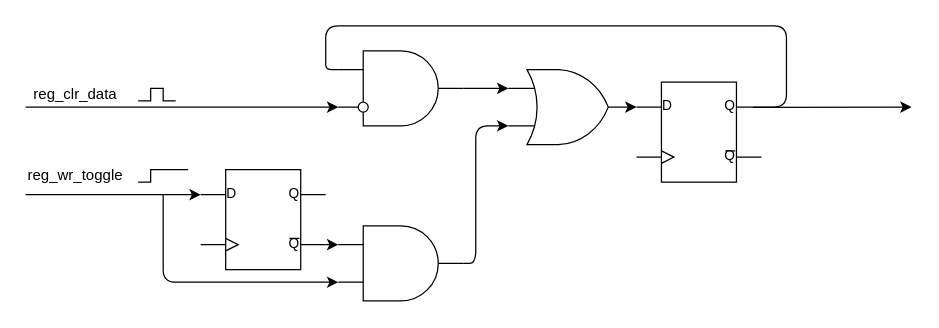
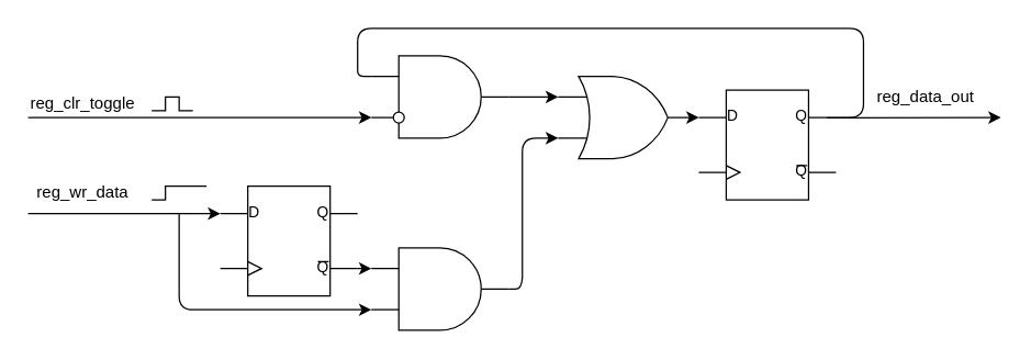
  <mxCell id="0" />
  <mxCell id="1" parent="0" />
  <mxCell id="2" value="" style="verticalLabelPosition=bottom;shadow=0;dashed=0;align=center;fillColor=#ffffff;html=1;verticalAlign=top;strokeWidth=1;shape=mxgraph.electrical.logic_gates.d_type_flip-flop;" vertex="1" parent="1"><mxGeometry x="508.5" y="65" width="100" height="80" as="geometry" /></mxCell>
  <mxCell id="3" value="" style="verticalLabelPosition=bottom;shadow=0;dashed=0;align=center;fillColor=#ffffff;html=1;verticalAlign=top;strokeWidth=1;shape=mxgraph.electrical.logic_gates.logic_gate;operation=or;" vertex="1" parent="1"><mxGeometry x="406" y="55" width="100" height="60" as="geometry" /></mxCell>
  <mxCell id="4" value="" style="endArrow=classic;html=1;entryX=0;entryY=0.25;entryDx=0;entryDy=0;entryPerimeter=0;exitX=1;exitY=0.5;exitDx=0;exitDy=0;exitPerimeter=0;" edge="1" parent="1" source="3" target="2"><mxGeometry width="50" height="50" relative="1" as="geometry"><mxPoint x="338.5" y="210" as="sourcePoint" /><mxPoint x="388.5" y="160" as="targetPoint" /></mxGeometry></mxCell>
  <mxCell id="5" style="edgeStyle=orthogonalEdgeStyle;rounded=0;orthogonalLoop=1;jettySize=auto;html=1;entryX=0;entryY=0.25;entryDx=0;entryDy=0;entryPerimeter=0;" edge="1" parent="1" source="21" target="3"><mxGeometry relative="1" as="geometry" /></mxCell>
  <mxCell id="6" value="" style="endArrow=none;html=1;entryX=0;entryY=0.25;entryDx=0;entryDy=0;entryPerimeter=0;exitX=1;exitY=0.25;exitDx=0;exitDy=0;exitPerimeter=0;" edge="1" parent="1" source="2" target="21"><mxGeometry width="50" height="50" relative="1" as="geometry"><mxPoint x="628.5" y="80" as="sourcePoint" /><mxPoint x="278.5" y="160" as="targetPoint" /><Array as="points"><mxPoint x="628.5" y="85" /><mxPoint x="628.5" y="20" /><mxPoint x="260" y="20" /><mxPoint x="260" y="40" /><mxPoint x="260" y="55" /></Array></mxGeometry></mxCell>
  <mxCell id="7" value="" style="endArrow=classic;html=1;entryX=0;entryY=0.75;entryDx=0;entryDy=0;entryPerimeter=0;" edge="1" parent="1" target="21"><mxGeometry width="50" height="50" relative="1" as="geometry"><mxPoint x="20" y="85" as="sourcePoint" /><mxPoint x="198.5" y="90" as="targetPoint" /></mxGeometry></mxCell>
- <mxCell id="8" value="reg_wr_toggle" style="text;html=1;strokeColor=none;fillColor=none;align=center;verticalAlign=middle;whiteSpace=wrap;rounded=0;" vertex="1" parent="1"><mxGeometry x="20" y="130" width="80" height="20" as="geometry" /></mxCell>
- <mxCell id="9" value="reg_clr_data" style="text;html=1;strokeColor=none;fillColor=none;align=center;verticalAlign=middle;whiteSpace=wrap;rounded=0;" vertex="1" parent="1"><mxGeometry x="20" y="65" width="80" height="20" as="geometry" /></mxCell>
+ <mxCell id="8" value="reg_wr_data" style="text;html=1;strokeColor=none;fillColor=none;align=center;verticalAlign=middle;whiteSpace=wrap;rounded=0;" vertex="1" parent="1"><mxGeometry x="20" y="130" width="80" height="20" as="geometry" /></mxCell>
+ <mxCell id="9" value="reg_clr_toggle" style="text;html=1;strokeColor=none;fillColor=none;align=center;verticalAlign=middle;whiteSpace=wrap;rounded=0;" vertex="1" parent="1"><mxGeometry x="20" y="65" width="80" height="20" as="geometry" /></mxCell>
  <mxCell id="10" value="" style="endArrow=none;html=1;rounded=0;" edge="1" parent="1"><mxGeometry width="50" height="50" relative="1" as="geometry"><mxPoint x="110" y="145" as="sourcePoint" /><mxPoint x="150" y="135" as="targetPoint" /><Array as="points"><mxPoint x="120" y="145" /><mxPoint x="120" y="135" /><mxPoint x="130" y="135" /><mxPoint x="140" y="135" /></Array></mxGeometry></mxCell>
  <mxCell id="11" value="" style="endArrow=none;html=1;rounded=0;" edge="1" parent="1"><mxGeometry width="50" height="50" relative="1" as="geometry"><mxPoint x="110" y="80" as="sourcePoint" /><mxPoint x="140" y="80" as="targetPoint" /><Array as="points"><mxPoint x="120" y="80" /><mxPoint x="120" y="70" /><mxPoint x="130" y="70" /><mxPoint x="130" y="80" /></Array></mxGeometry></mxCell>
  <mxCell id="12" value="" style="endArrow=classic;html=1;exitX=0.933;exitY=0.252;exitDx=0;exitDy=0;exitPerimeter=0;" edge="1" parent="1" source="2"><mxGeometry width="50" height="50" relative="1" as="geometry"><mxPoint x="668.5" y="110" as="sourcePoint" /><mxPoint x="728.5" y="85" as="targetPoint" /></mxGeometry></mxCell>
+ <mxCell id="13" value="reg_data_out" style="text;html=1;strokeColor=none;fillColor=none;align=center;verticalAlign=middle;whiteSpace=wrap;rounded=0;" vertex="1" parent="1"><mxGeometry x="638.5" y="60" width="70" height="20" as="geometry" /></mxCell>
  <mxCell id="14" style="edgeStyle=orthogonalEdgeStyle;rounded=0;comic=0;orthogonalLoop=1;jettySize=auto;html=1;exitX=1;exitY=0.75;exitDx=0;exitDy=0;exitPerimeter=0;entryX=0;entryY=0.25;entryDx=0;entryDy=0;entryPerimeter=0;targetPerimeterSpacing=100;" edge="1" parent="1" source="15" target="16"><mxGeometry relative="1" as="geometry" /></mxCell>
  <mxCell id="15" value="" style="verticalLabelPosition=bottom;shadow=0;dashed=0;align=center;fillColor=#ffffff;html=1;verticalAlign=top;strokeWidth=1;shape=mxgraph.electrical.logic_gates.d_type_flip-flop;" vertex="1" parent="1"><mxGeometry x="160" y="135" width="100" height="80" as="geometry" /></mxCell>
  <mxCell id="16" value="" style="verticalLabelPosition=bottom;shadow=0;dashed=0;align=center;fillColor=#ffffff;html=1;verticalAlign=top;strokeWidth=1;shape=mxgraph.electrical.logic_gates.logic_gate;operation=and;" vertex="1" parent="1"><mxGeometry x="270" y="180" width="100" height="60" as="geometry" /></mxCell>
  <mxCell id="17" value="" style="endArrow=classic;html=1;entryX=0;entryY=0.25;entryDx=0;entryDy=0;entryPerimeter=0;" edge="1" parent="1" target="15"><mxGeometry width="50" height="50" relative="1" as="geometry"><mxPoint x="20" y="155" as="sourcePoint" /><mxPoint x="80" y="140" as="targetPoint" /></mxGeometry></mxCell>
  <mxCell id="18" value="" style="endArrow=classic;html=1;entryX=0;entryY=0.75;entryDx=0;entryDy=0;entryPerimeter=0;" edge="1" parent="1" target="16"><mxGeometry width="50" height="50" relative="1" as="geometry"><mxPoint x="130" y="155" as="sourcePoint" /><mxPoint x="170" y="230" as="targetPoint" /><Array as="points"><mxPoint x="130" y="225" /></Array></mxGeometry></mxCell>
  <mxCell id="19" value="" style="endArrow=classic;html=1;entryX=0;entryY=0.75;entryDx=0;entryDy=0;entryPerimeter=0;exitX=1;exitY=0.5;exitDx=0;exitDy=0;exitPerimeter=0;" edge="1" parent="1" source="16" target="3"><mxGeometry width="50" height="50" relative="1" as="geometry"><mxPoint x="330" y="170" as="sourcePoint" /><mxPoint x="380" y="120" as="targetPoint" /><Array as="points"><mxPoint x="380" y="210" /><mxPoint x="380" y="150" /><mxPoint x="380" y="100" /></Array></mxGeometry></mxCell>
  <mxCell id="20" value="" style="group" vertex="1" connectable="0" parent="1"><mxGeometry x="270" y="40" width="100" height="60" as="geometry" /></mxCell>
  <mxCell id="21" value="" style="verticalLabelPosition=bottom;shadow=0;dashed=0;align=center;fillColor=#ffffff;html=1;verticalAlign=top;strokeWidth=1;shape=mxgraph.electrical.logic_gates.logic_gate;operation=and;" vertex="1" parent="20"><mxGeometry width="100" height="60" as="geometry" /></mxCell>
  <mxCell id="22" value="" style="verticalLabelPosition=bottom;shadow=0;dashed=0;align=center;fillColor=#ffffff;html=1;verticalAlign=top;strokeWidth=1;shape=mxgraph.electrical.logic_gates.inverting_contact;" vertex="1" parent="20"><mxGeometry x="15" y="40" width="10" height="10" as="geometry" /></mxCell>
